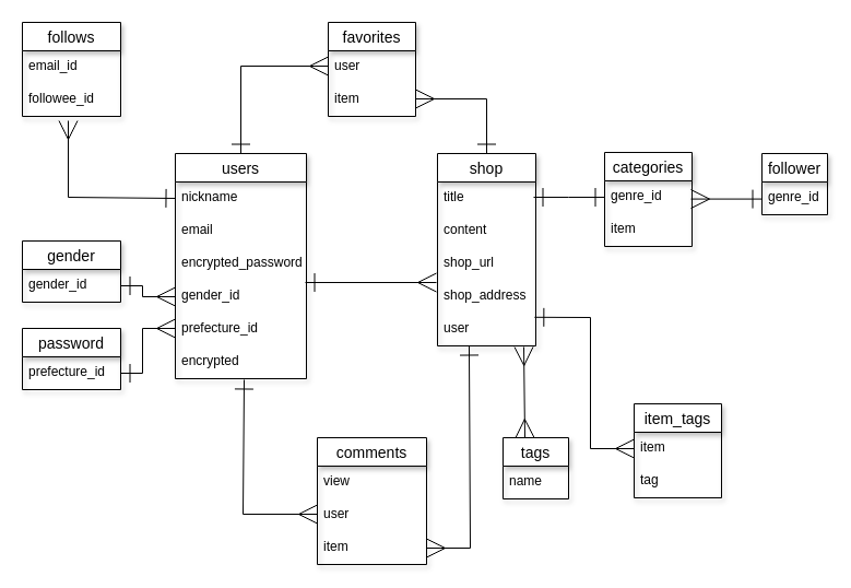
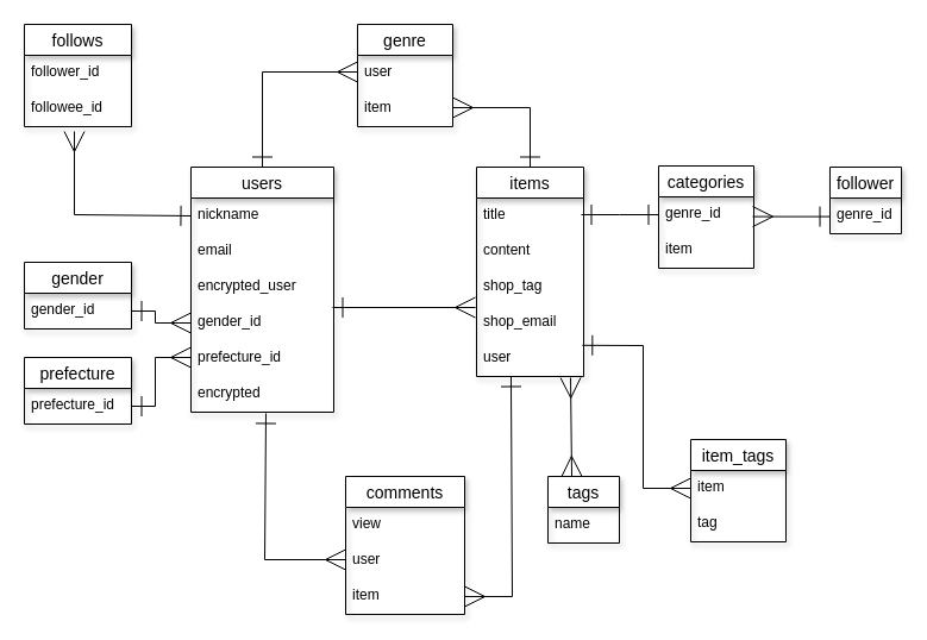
  <mxCell id="0" />
  <mxCell id="1" parent="0" />
  <mxCell id="2" value="users" style="swimlane;fontStyle=0;childLayout=stackLayout;horizontal=1;startSize=26;horizontalStack=0;resizeParent=1;resizeParentMax=0;resizeLast=0;collapsible=1;marginBottom=0;align=center;fontSize=14;shadow=1;" parent="1" vertex="1"><mxGeometry x="160" y="140" width="120" height="206" as="geometry"><mxRectangle x="240" y="120" width="70" height="26" as="alternateBounds" /></mxGeometry></mxCell>
  <mxCell id="3" value="nickname " style="text;strokeColor=none;fillColor=none;spacingLeft=4;spacingRight=4;overflow=hidden;rotatable=0;points=[[0,0.5],[1,0.5]];portConstraint=eastwest;fontSize=12;" parent="2" vertex="1"><mxGeometry y="26" width="120" height="30" as="geometry" /></mxCell>
  <mxCell id="4" value="email" style="text;strokeColor=none;fillColor=none;spacingLeft=4;spacingRight=4;overflow=hidden;rotatable=0;points=[[0,0.5],[1,0.5]];portConstraint=eastwest;fontSize=12;" parent="2" vertex="1"><mxGeometry y="56" width="120" height="30" as="geometry" /></mxCell>
- <mxCell id="5" value="encrypted_password" style="text;strokeColor=none;fillColor=none;spacingLeft=4;spacingRight=4;overflow=hidden;rotatable=0;points=[[0,0.5],[1,0.5]];portConstraint=eastwest;fontSize=12;" parent="2" vertex="1"><mxGeometry y="86" width="120" height="30" as="geometry" /></mxCell>
+ <mxCell id="5" value="encrypted_user" style="text;strokeColor=none;fillColor=none;spacingLeft=4;spacingRight=4;overflow=hidden;rotatable=0;points=[[0,0.5],[1,0.5]];portConstraint=eastwest;fontSize=12;" parent="2" vertex="1"><mxGeometry y="86" width="120" height="30" as="geometry" /></mxCell>
  <mxCell id="6" value="gender_id" style="text;strokeColor=none;fillColor=none;spacingLeft=4;spacingRight=4;overflow=hidden;rotatable=0;points=[[0,0.5],[1,0.5]];portConstraint=eastwest;fontSize=12;" parent="2" vertex="1"><mxGeometry y="116" width="120" height="30" as="geometry" /></mxCell>
  <mxCell id="7" value="prefecture_id" style="text;strokeColor=none;fillColor=none;spacingLeft=4;spacingRight=4;overflow=hidden;rotatable=0;points=[[0,0.5],[1,0.5]];portConstraint=eastwest;fontSize=12;" parent="2" vertex="1"><mxGeometry y="146" width="120" height="30" as="geometry" /></mxCell>
  <mxCell id="8" value="encrypted" style="text;strokeColor=none;fillColor=none;spacingLeft=4;spacingRight=4;overflow=hidden;rotatable=0;points=[[0,0.5],[1,0.5]];portConstraint=eastwest;fontSize=12;" parent="2" vertex="1"><mxGeometry y="176" width="120" height="30" as="geometry" /></mxCell>
  <mxCell id="9" value="follows" style="swimlane;fontStyle=0;childLayout=stackLayout;horizontal=1;startSize=26;horizontalStack=0;resizeParent=1;resizeParentMax=0;resizeLast=0;collapsible=1;marginBottom=0;align=center;fontSize=14;shadow=1;" parent="1" vertex="1"><mxGeometry x="20" y="20" width="90" height="86" as="geometry"><mxRectangle x="240" y="120" width="70" height="26" as="alternateBounds" /></mxGeometry></mxCell>
- <mxCell id="10" value="email_id" style="text;strokeColor=none;fillColor=none;spacingLeft=4;spacingRight=4;overflow=hidden;rotatable=0;points=[[0,0.5],[1,0.5]];portConstraint=eastwest;fontSize=12;" parent="9" vertex="1"><mxGeometry y="26" width="90" height="30" as="geometry" /></mxCell>
+ <mxCell id="10" value="follower_id" style="text;strokeColor=none;fillColor=none;spacingLeft=4;spacingRight=4;overflow=hidden;rotatable=0;points=[[0,0.5],[1,0.5]];portConstraint=eastwest;fontSize=12;" parent="9" vertex="1"><mxGeometry y="26" width="90" height="30" as="geometry" /></mxCell>
  <mxCell id="11" value="followee_id" style="text;strokeColor=none;fillColor=none;spacingLeft=4;spacingRight=4;overflow=hidden;rotatable=0;points=[[0,0.5],[1,0.5]];portConstraint=eastwest;fontSize=12;" parent="9" vertex="1"><mxGeometry y="56" width="90" height="30" as="geometry" /></mxCell>
- <mxCell id="12" value="favorites" style="swimlane;fontStyle=0;childLayout=stackLayout;horizontal=1;startSize=26;horizontalStack=0;resizeParent=1;resizeParentMax=0;resizeLast=0;collapsible=1;marginBottom=0;align=center;fontSize=14;shadow=1;" parent="1" vertex="1"><mxGeometry x="300" y="20" width="80" height="86" as="geometry"><mxRectangle x="240" y="120" width="70" height="26" as="alternateBounds" /></mxGeometry></mxCell>
+ <mxCell id="12" value="genre" style="swimlane;fontStyle=0;childLayout=stackLayout;horizontal=1;startSize=26;horizontalStack=0;resizeParent=1;resizeParentMax=0;resizeLast=0;collapsible=1;marginBottom=0;align=center;fontSize=14;shadow=1;" parent="1" vertex="1"><mxGeometry x="300" y="20" width="80" height="86" as="geometry"><mxRectangle x="240" y="120" width="70" height="26" as="alternateBounds" /></mxGeometry></mxCell>
  <mxCell id="13" value="user" style="text;strokeColor=none;fillColor=none;spacingLeft=4;spacingRight=4;overflow=hidden;rotatable=0;points=[[0,0.5],[1,0.5]];portConstraint=eastwest;fontSize=12;" parent="12" vertex="1"><mxGeometry y="26" width="80" height="30" as="geometry" /></mxCell>
  <mxCell id="14" value="" style="endArrow=ERmany;html=1;rounded=0;endFill=0;startArrow=ERone;startFill=0;endSize=15;startSize=15;strokeWidth=1;exitX=0.5;exitY=0;exitDx=0;exitDy=0;" parent="12" source="16" edge="1"><mxGeometry relative="1" as="geometry"><mxPoint y="150" as="sourcePoint" /><mxPoint x="80" y="70" as="targetPoint" /><Array as="points"><mxPoint x="145" y="70" /></Array></mxGeometry></mxCell>
  <mxCell id="15" value="item" style="text;strokeColor=none;fillColor=none;spacingLeft=4;spacingRight=4;overflow=hidden;rotatable=0;points=[[0,0.5],[1,0.5]];portConstraint=eastwest;fontSize=12;" parent="12" vertex="1"><mxGeometry y="56" width="80" height="30" as="geometry" /></mxCell>
- <mxCell id="16" value="shop" style="swimlane;fontStyle=0;childLayout=stackLayout;horizontal=1;startSize=26;horizontalStack=0;resizeParent=1;resizeParentMax=0;resizeLast=0;collapsible=1;marginBottom=0;align=center;fontSize=14;shadow=1;" parent="1" vertex="1"><mxGeometry x="400" y="140" width="90" height="176" as="geometry"><mxRectangle x="240" y="120" width="70" height="26" as="alternateBounds" /></mxGeometry></mxCell>
+ <mxCell id="16" value="items" style="swimlane;fontStyle=0;childLayout=stackLayout;horizontal=1;startSize=26;horizontalStack=0;resizeParent=1;resizeParentMax=0;resizeLast=0;collapsible=1;marginBottom=0;align=center;fontSize=14;shadow=1;" parent="1" vertex="1"><mxGeometry x="400" y="140" width="90" height="176" as="geometry"><mxRectangle x="240" y="120" width="70" height="26" as="alternateBounds" /></mxGeometry></mxCell>
  <mxCell id="17" value="title" style="text;strokeColor=none;fillColor=none;spacingLeft=4;spacingRight=4;overflow=hidden;rotatable=0;points=[[0,0.5],[1,0.5]];portConstraint=eastwest;fontSize=12;" parent="16" vertex="1"><mxGeometry y="26" width="90" height="30" as="geometry" /></mxCell>
  <mxCell id="18" value="content" style="text;strokeColor=none;fillColor=none;spacingLeft=4;spacingRight=4;overflow=hidden;rotatable=0;points=[[0,0.5],[1,0.5]];portConstraint=eastwest;fontSize=12;" parent="16" vertex="1"><mxGeometry y="56" width="90" height="30" as="geometry" /></mxCell>
- <mxCell id="19" value="shop_url" style="text;strokeColor=none;fillColor=none;spacingLeft=4;spacingRight=4;overflow=hidden;rotatable=0;points=[[0,0.5],[1,0.5]];portConstraint=eastwest;fontSize=12;" parent="16" vertex="1"><mxGeometry y="86" width="90" height="30" as="geometry" /></mxCell>
- <mxCell id="20" value="shop_address" style="text;strokeColor=none;fillColor=none;spacingLeft=4;spacingRight=4;overflow=hidden;rotatable=0;points=[[0,0.5],[1,0.5]];portConstraint=eastwest;fontSize=12;" parent="16" vertex="1"><mxGeometry y="116" width="90" height="30" as="geometry" /></mxCell>
+ <mxCell id="19" value="shop_tag" style="text;strokeColor=none;fillColor=none;spacingLeft=4;spacingRight=4;overflow=hidden;rotatable=0;points=[[0,0.5],[1,0.5]];portConstraint=eastwest;fontSize=12;" parent="16" vertex="1"><mxGeometry y="86" width="90" height="30" as="geometry" /></mxCell>
+ <mxCell id="20" value="shop_email" style="text;strokeColor=none;fillColor=none;spacingLeft=4;spacingRight=4;overflow=hidden;rotatable=0;points=[[0,0.5],[1,0.5]];portConstraint=eastwest;fontSize=12;" parent="16" vertex="1"><mxGeometry y="116" width="90" height="30" as="geometry" /></mxCell>
  <mxCell id="21" value="user" style="text;strokeColor=none;fillColor=none;spacingLeft=4;spacingRight=4;overflow=hidden;rotatable=0;points=[[0,0.5],[1,0.5]];portConstraint=eastwest;fontSize=12;" parent="16" vertex="1"><mxGeometry y="146" width="90" height="30" as="geometry" /></mxCell>
  <mxCell id="22" value="gender" style="swimlane;fontStyle=0;childLayout=stackLayout;horizontal=1;startSize=26;horizontalStack=0;resizeParent=1;resizeParentMax=0;resizeLast=0;collapsible=1;marginBottom=0;align=center;fontSize=14;shadow=1;" parent="1" vertex="1"><mxGeometry x="20" y="220" width="90" height="56" as="geometry"><mxRectangle x="240" y="120" width="70" height="26" as="alternateBounds" /></mxGeometry></mxCell>
  <mxCell id="23" value="gender_id" style="text;strokeColor=none;fillColor=none;spacingLeft=4;spacingRight=4;overflow=hidden;rotatable=0;points=[[0,0.5],[1,0.5]];portConstraint=eastwest;fontSize=12;" parent="22" vertex="1"><mxGeometry y="26" width="90" height="30" as="geometry" /></mxCell>
- <mxCell id="24" value="password" style="swimlane;fontStyle=0;childLayout=stackLayout;horizontal=1;startSize=26;horizontalStack=0;resizeParent=1;resizeParentMax=0;resizeLast=0;collapsible=1;marginBottom=0;align=center;fontSize=14;shadow=1;" parent="1" vertex="1"><mxGeometry x="20" y="300" width="90" height="56" as="geometry"><mxRectangle x="240" y="120" width="70" height="26" as="alternateBounds" /></mxGeometry></mxCell>
+ <mxCell id="24" value="prefecture" style="swimlane;fontStyle=0;childLayout=stackLayout;horizontal=1;startSize=26;horizontalStack=0;resizeParent=1;resizeParentMax=0;resizeLast=0;collapsible=1;marginBottom=0;align=center;fontSize=14;shadow=1;" parent="1" vertex="1"><mxGeometry x="20" y="300" width="90" height="56" as="geometry"><mxRectangle x="240" y="120" width="70" height="26" as="alternateBounds" /></mxGeometry></mxCell>
  <mxCell id="25" value="prefecture_id" style="text;strokeColor=none;fillColor=none;spacingLeft=4;spacingRight=4;overflow=hidden;rotatable=0;points=[[0,0.5],[1,0.5]];portConstraint=eastwest;fontSize=12;" parent="24" vertex="1"><mxGeometry y="26" width="90" height="30" as="geometry" /></mxCell>
  <mxCell id="26" value="comments" style="swimlane;fontStyle=0;childLayout=stackLayout;horizontal=1;startSize=26;horizontalStack=0;resizeParent=1;resizeParentMax=0;resizeLast=0;collapsible=1;marginBottom=0;align=center;fontSize=14;shadow=1;" parent="1" vertex="1"><mxGeometry x="290" y="400" width="100" height="116" as="geometry"><mxRectangle x="240" y="120" width="70" height="26" as="alternateBounds" /></mxGeometry></mxCell>
  <mxCell id="27" value="view" style="text;strokeColor=none;fillColor=none;spacingLeft=4;spacingRight=4;overflow=hidden;rotatable=0;points=[[0,0.5],[1,0.5]];portConstraint=eastwest;fontSize=12;" parent="26" vertex="1"><mxGeometry y="26" width="100" height="30" as="geometry" /></mxCell>
  <mxCell id="28" value="user" style="text;strokeColor=none;fillColor=none;spacingLeft=4;spacingRight=4;overflow=hidden;rotatable=0;points=[[0,0.5],[1,0.5]];portConstraint=eastwest;fontSize=12;" parent="26" vertex="1"><mxGeometry y="56" width="100" height="30" as="geometry" /></mxCell>
  <mxCell id="29" value="item" style="text;strokeColor=none;fillColor=none;spacingLeft=4;spacingRight=4;overflow=hidden;rotatable=0;points=[[0,0.5],[1,0.5]];portConstraint=eastwest;fontSize=12;" parent="26" vertex="1"><mxGeometry y="86" width="100" height="30" as="geometry" /></mxCell>
  <mxCell id="30" value="categories" style="swimlane;fontStyle=0;childLayout=stackLayout;horizontal=1;startSize=26;horizontalStack=0;resizeParent=1;resizeParentMax=0;resizeLast=0;collapsible=1;marginBottom=0;align=center;fontSize=14;shadow=1;" parent="1" vertex="1"><mxGeometry x="553" y="139" width="80" height="86" as="geometry"><mxRectangle x="240" y="120" width="70" height="26" as="alternateBounds" /></mxGeometry></mxCell>
  <mxCell id="31" value="genre_id" style="text;strokeColor=none;fillColor=none;spacingLeft=4;spacingRight=4;overflow=hidden;rotatable=0;points=[[0,0.5],[1,0.5]];portConstraint=eastwest;fontSize=12;" parent="30" vertex="1"><mxGeometry y="26" width="80" height="30" as="geometry" /></mxCell>
  <mxCell id="32" value="item" style="text;strokeColor=none;fillColor=none;spacingLeft=4;spacingRight=4;overflow=hidden;rotatable=0;points=[[0,0.5],[1,0.5]];portConstraint=eastwest;fontSize=12;" parent="30" vertex="1"><mxGeometry y="56" width="80" height="30" as="geometry" /></mxCell>
  <mxCell id="33" value="follower" style="swimlane;fontStyle=0;childLayout=stackLayout;horizontal=1;startSize=26;horizontalStack=0;resizeParent=1;resizeParentMax=0;resizeLast=0;collapsible=1;marginBottom=0;align=center;fontSize=14;shadow=1;" parent="1" vertex="1"><mxGeometry x="697" y="140" width="60" height="56" as="geometry"><mxRectangle x="240" y="120" width="70" height="26" as="alternateBounds" /></mxGeometry></mxCell>
  <mxCell id="34" value="genre_id" style="text;strokeColor=none;fillColor=none;spacingLeft=4;spacingRight=4;overflow=hidden;rotatable=0;points=[[0,0.5],[1,0.5]];portConstraint=eastwest;fontSize=12;" parent="33" vertex="1"><mxGeometry y="26" width="60" height="30" as="geometry" /></mxCell>
  <mxCell id="35" value="item_tags" style="swimlane;fontStyle=0;childLayout=stackLayout;horizontal=1;startSize=26;horizontalStack=0;resizeParent=1;resizeParentMax=0;resizeLast=0;collapsible=1;marginBottom=0;align=center;fontSize=14;shadow=1;" parent="1" vertex="1"><mxGeometry x="580" y="369" width="80" height="86" as="geometry"><mxRectangle x="240" y="120" width="70" height="26" as="alternateBounds" /></mxGeometry></mxCell>
  <mxCell id="36" value="item" style="text;strokeColor=none;fillColor=none;spacingLeft=4;spacingRight=4;overflow=hidden;rotatable=0;points=[[0,0.5],[1,0.5]];portConstraint=eastwest;fontSize=12;" parent="35" vertex="1"><mxGeometry y="26" width="80" height="30" as="geometry" /></mxCell>
  <mxCell id="37" value="tag" style="text;strokeColor=none;fillColor=none;spacingLeft=4;spacingRight=4;overflow=hidden;rotatable=0;points=[[0,0.5],[1,0.5]];portConstraint=eastwest;fontSize=12;" parent="35" vertex="1"><mxGeometry y="56" width="80" height="30" as="geometry" /></mxCell>
  <mxCell id="38" value="tags" style="swimlane;fontStyle=0;childLayout=stackLayout;horizontal=1;startSize=26;horizontalStack=0;resizeParent=1;resizeParentMax=0;resizeLast=0;collapsible=1;marginBottom=0;align=center;fontSize=14;shadow=1;" parent="1" vertex="1"><mxGeometry x="460" y="400" width="60" height="56" as="geometry"><mxRectangle x="240" y="120" width="70" height="26" as="alternateBounds" /></mxGeometry></mxCell>
  <mxCell id="39" value="name" style="text;strokeColor=none;fillColor=none;spacingLeft=4;spacingRight=4;overflow=hidden;rotatable=0;points=[[0,0.5],[1,0.5]];portConstraint=eastwest;fontSize=12;" parent="38" vertex="1"><mxGeometry y="26" width="60" height="30" as="geometry" /></mxCell>
  <mxCell id="40" value="" style="endArrow=ERmany;html=1;rounded=0;endFill=0;startArrow=ERone;startFill=0;endSize=15;startSize=15;strokeWidth=1;" parent="1" edge="1"><mxGeometry relative="1" as="geometry"><mxPoint x="279" y="258" as="sourcePoint" /><mxPoint x="399" y="258" as="targetPoint" /></mxGeometry></mxCell>
  <mxCell id="41" value="" style="endArrow=ERmany;html=1;rounded=0;endFill=0;startArrow=ERone;startFill=0;endSize=15;startSize=15;strokeWidth=1;entryX=0;entryY=0.467;entryDx=0;entryDy=0;entryPerimeter=0;exitX=0.525;exitY=1.033;exitDx=0;exitDy=0;exitPerimeter=0;" parent="1" source="8" target="28" edge="1"><mxGeometry relative="1" as="geometry"><mxPoint x="222" y="350" as="sourcePoint" /><mxPoint x="280" y="470" as="targetPoint" /><Array as="points"><mxPoint x="222" y="470" /></Array></mxGeometry></mxCell>
  <mxCell id="42" value="" style="endArrow=ERmany;html=1;rounded=0;endFill=0;startArrow=ERone;startFill=0;endSize=15;startSize=15;strokeWidth=1;entryX=1;entryY=0.5;entryDx=0;entryDy=0;exitX=0.322;exitY=1;exitDx=0;exitDy=0;exitPerimeter=0;" parent="1" source="21" target="29" edge="1"><mxGeometry relative="1" as="geometry"><mxPoint x="233" y="356.99" as="sourcePoint" /><mxPoint x="300" y="480.01" as="targetPoint" /><Array as="points"><mxPoint x="430" y="501" /></Array></mxGeometry></mxCell>
  <mxCell id="43" value="" style="endArrow=ERmany;html=1;rounded=0;endFill=0;startArrow=ERone;startFill=0;endSize=15;startSize=15;strokeWidth=1;exitX=0.5;exitY=0;exitDx=0;exitDy=0;" parent="1" source="2" edge="1"><mxGeometry relative="1" as="geometry"><mxPoint x="180" y="60" as="sourcePoint" /><mxPoint x="300" y="60" as="targetPoint" /><Array as="points"><mxPoint x="220" y="60" /></Array></mxGeometry></mxCell>
  <mxCell id="44" value="" style="endArrow=ERmany;html=1;rounded=0;endFill=0;startArrow=ERone;startFill=0;endSize=15;startSize=15;strokeWidth=1;exitX=0;exitY=0.5;exitDx=0;exitDy=0;" parent="1" source="3" edge="1"><mxGeometry relative="1" as="geometry"><mxPoint x="140" y="180" as="sourcePoint" /><mxPoint x="62" y="110" as="targetPoint" /><Array as="points"><mxPoint x="62" y="180" /></Array></mxGeometry></mxCell>
  <mxCell id="45" value="" style="endArrow=ERmany;html=1;rounded=0;endFill=0;startArrow=ERone;startFill=0;endSize=15;startSize=15;strokeWidth=1;exitX=1;exitY=0.5;exitDx=0;exitDy=0;entryX=0;entryY=0.5;entryDx=0;entryDy=0;" parent="1" source="23" target="6" edge="1"><mxGeometry relative="1" as="geometry"><mxPoint x="170" y="191" as="sourcePoint" /><mxPoint x="72" y="120" as="targetPoint" /><Array as="points"><mxPoint x="130" y="261" /><mxPoint x="130" y="271" /></Array></mxGeometry></mxCell>
  <mxCell id="46" value="" style="endArrow=ERmany;html=1;rounded=0;endFill=0;startArrow=ERone;startFill=0;endSize=15;startSize=15;strokeWidth=1;exitX=1;exitY=0.5;exitDx=0;exitDy=0;entryX=0;entryY=0.5;entryDx=0;entryDy=0;" parent="1" source="25" edge="1"><mxGeometry relative="1" as="geometry"><mxPoint x="110" y="290" as="sourcePoint" /><mxPoint x="160" y="300" as="targetPoint" /><Array as="points"><mxPoint x="130" y="341" /><mxPoint x="130" y="300" /></Array></mxGeometry></mxCell>
  <mxCell id="47" value="" style="endArrow=ERmany;html=1;rounded=0;endFill=0;startArrow=ERone;startFill=0;endSize=15;startSize=15;strokeWidth=1;entryX=0;entryY=0.5;entryDx=0;entryDy=0;exitX=0.987;exitY=0.127;exitDx=0;exitDy=0;exitPerimeter=0;" parent="1" source="21" target="36" edge="1"><mxGeometry relative="1" as="geometry"><mxPoint x="528.98" y="320" as="sourcePoint" /><mxPoint x="490" y="475" as="targetPoint" /><Array as="points"><mxPoint x="540" y="290" /><mxPoint x="540" y="410" /></Array></mxGeometry></mxCell>
  <mxCell id="48" value="" style="endArrow=ERone;html=1;rounded=0;endFill=0;startArrow=ERone;startFill=0;endSize=15;startSize=15;strokeWidth=1;exitX=0;exitY=0.5;exitDx=0;exitDy=0;" parent="1" source="31" edge="1"><mxGeometry relative="1" as="geometry"><mxPoint x="553" y="230" as="sourcePoint" /><mxPoint x="488" y="180" as="targetPoint" /><Array as="points"><mxPoint x="520" y="180" /></Array></mxGeometry></mxCell>
  <mxCell id="49" value="" style="endArrow=ERmany;html=1;rounded=0;endFill=0;startArrow=ERone;startFill=0;endSize=15;startSize=15;strokeWidth=1;exitX=0;exitY=0.5;exitDx=0;exitDy=0;" parent="1" edge="1"><mxGeometry relative="1" as="geometry"><mxPoint x="697" y="181.6" as="sourcePoint" /><mxPoint x="632" y="181.6" as="targetPoint" /><Array as="points" /></mxGeometry></mxCell>
  <mxCell id="50" value="" style="endArrow=ERmany;html=1;rounded=0;endFill=0;startArrow=ERmany;startFill=0;endSize=15;startSize=15;strokeWidth=1;exitX=0.878;exitY=1.033;exitDx=0;exitDy=0;exitPerimeter=0;" parent="1" edge="1" source="21"><mxGeometry relative="1" as="geometry"><mxPoint x="478.98" y="346" as="sourcePoint" /><mxPoint x="480" y="400" as="targetPoint" /><Array as="points" /></mxGeometry></mxCell>
